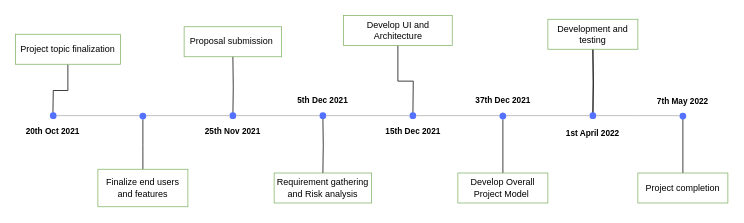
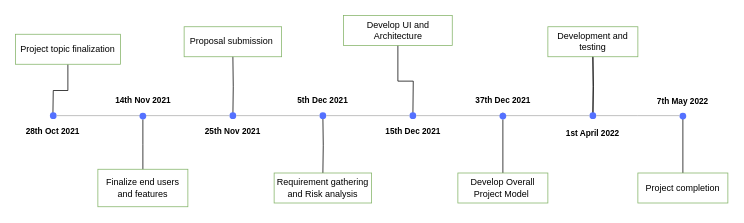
  <mxCell id="0" />
  <mxCell id="1" parent="0" />
  <mxCell id="2" style="edgeStyle=orthogonalEdgeStyle;rounded=0;orthogonalLoop=1;jettySize=auto;html=1;endArrow=none;endFill=0;" parent="1" target="11" edge="1"><mxGeometry relative="1" as="geometry"><mxPoint x="70" y="95" as="targetPoint" /><mxPoint x="70" y="155" as="sourcePoint" /></mxGeometry></mxCell>
  <mxCell id="3" style="edgeStyle=orthogonalEdgeStyle;rounded=0;orthogonalLoop=1;jettySize=auto;html=1;endArrow=none;endFill=0;" parent="1" source="39" edge="1"><mxGeometry relative="1" as="geometry"><mxPoint x="190" y="225" as="targetPoint" /><mxPoint x="190" y="155" as="sourcePoint" /></mxGeometry></mxCell>
  <mxCell id="4" style="edgeStyle=orthogonalEdgeStyle;rounded=0;orthogonalLoop=1;jettySize=auto;html=1;endArrow=none;endFill=0;entryX=0.5;entryY=1;entryDx=0;entryDy=0;" parent="1" target="13" edge="1"><mxGeometry relative="1" as="geometry"><mxPoint x="310" y="85" as="targetPoint" /><mxPoint x="310" y="155" as="sourcePoint" /></mxGeometry></mxCell>
  <mxCell id="5" style="edgeStyle=orthogonalEdgeStyle;rounded=0;orthogonalLoop=1;jettySize=auto;html=1;endArrow=none;endFill=0;entryX=0.5;entryY=0;entryDx=0;entryDy=0;" parent="1" target="14" edge="1"><mxGeometry relative="1" as="geometry"><mxPoint x="430" y="225" as="targetPoint" /><Array as="points" /><mxPoint x="430" y="155" as="sourcePoint" /></mxGeometry></mxCell>
  <mxCell id="6" style="edgeStyle=orthogonalEdgeStyle;rounded=0;orthogonalLoop=1;jettySize=auto;html=1;endArrow=none;endFill=0;entryX=0.5;entryY=1;entryDx=0;entryDy=0;" parent="1" target="15" edge="1"><mxGeometry relative="1" as="geometry"><mxPoint x="550" y="95" as="targetPoint" /><mxPoint x="550" y="155" as="sourcePoint" /></mxGeometry></mxCell>
  <mxCell id="7" style="edgeStyle=orthogonalEdgeStyle;rounded=0;orthogonalLoop=1;jettySize=auto;html=1;endArrow=none;endFill=0;entryX=0.5;entryY=0;entryDx=0;entryDy=0;" parent="1" source="40" target="16" edge="1"><mxGeometry relative="1" as="geometry"><mxPoint x="670" y="205" as="targetPoint" /><mxPoint x="670" y="155" as="sourcePoint" /></mxGeometry></mxCell>
  <mxCell id="8" style="edgeStyle=orthogonalEdgeStyle;rounded=0;orthogonalLoop=1;jettySize=auto;html=1;endArrow=none;endFill=0;" parent="1" target="17" edge="1"><mxGeometry relative="1" as="geometry"><mxPoint x="790" y="95" as="targetPoint" /><mxPoint x="790" y="155" as="sourcePoint" /></mxGeometry></mxCell>
  <mxCell id="9" value="" style="edgeStyle=orthogonalEdgeStyle;rounded=0;orthogonalLoop=1;jettySize=auto;html=1;endArrow=none;endFill=0;" parent="1" target="17" edge="1"><mxGeometry relative="1" as="geometry"><mxPoint x="790" y="155" as="sourcePoint" /></mxGeometry></mxCell>
  <mxCell id="10" style="edgeStyle=orthogonalEdgeStyle;rounded=0;orthogonalLoop=1;jettySize=auto;html=1;endArrow=none;endFill=0;entryX=0.5;entryY=0;entryDx=0;entryDy=0;" parent="1" edge="1"><mxGeometry relative="1" as="geometry"><mxPoint x="910" y="230" as="targetPoint" /><mxPoint x="910" y="155" as="sourcePoint" /></mxGeometry></mxCell>
  <mxCell id="11" value="Project topic finalization" style="text;html=1;strokeColor=#82b366;fillColor=#ffffff;align=center;verticalAlign=middle;whiteSpace=wrap;rounded=0;" parent="1" vertex="1"><mxGeometry x="20" y="45" width="140" height="40" as="geometry" /></mxCell>
  <mxCell id="12" value="Finalize end users and features" style="text;html=1;strokeColor=#82b366;fillColor=none;align=center;verticalAlign=middle;whiteSpace=wrap;rounded=0;" parent="1" vertex="1"><mxGeometry x="130" y="225" width="120" height="50" as="geometry" /></mxCell>
  <mxCell id="13" value="Proposal submission&amp;nbsp;" style="text;html=1;strokeColor=#82b366;fillColor=none;align=center;verticalAlign=middle;whiteSpace=wrap;rounded=0;" parent="1" vertex="1"><mxGeometry x="245" y="35" width="130" height="40" as="geometry" /></mxCell>
  <mxCell id="14" value="Requirement gathering and Risk analysis" style="text;html=1;strokeColor=#82b366;fillColor=none;align=center;verticalAlign=middle;whiteSpace=wrap;rounded=0;" parent="1" vertex="1"><mxGeometry x="365" y="230" width="130" height="40" as="geometry" /></mxCell>
  <mxCell id="15" value="Develop UI and Architecture" style="text;html=1;strokeColor=#82b366;fillColor=none;align=center;verticalAlign=middle;whiteSpace=wrap;rounded=0;" parent="1" vertex="1"><mxGeometry x="457.5" y="20" width="145" height="40" as="geometry" /></mxCell>
  <mxCell id="16" value="Develop Overall Project Model&amp;nbsp;" style="text;html=1;strokeColor=#82b366;fillColor=none;align=center;verticalAlign=middle;whiteSpace=wrap;rounded=0;" parent="1" vertex="1"><mxGeometry x="610" y="230" width="120" height="40" as="geometry" /></mxCell>
- <mxCell id="17" value="Development and testing" style="text;html=1;strokeColor=#82b366;fillColor=none;align=center;verticalAlign=middle;whiteSpace=wrap;rounded=0;" parent="1" vertex="1"><mxGeometry x="730" y="25" width="120" height="40" as="geometry" /></mxCell>
+ <mxCell id="17" value="Development and testing" style="text;html=1;strokeColor=#82b366;fillColor=none;align=center;verticalAlign=middle;whiteSpace=wrap;rounded=0;" parent="1" vertex="1"><mxGeometry x="730" y="35" width="120" height="40" as="geometry" /></mxCell>
  <mxCell id="18" value="Project completion" style="text;html=1;strokeColor=#82b366;fillColor=none;align=center;verticalAlign=middle;whiteSpace=wrap;rounded=0;" parent="1" vertex="1"><mxGeometry x="850" y="230" width="120" height="40" as="geometry" /></mxCell>
- <mxCell id="19" value="20th Oct 2021" style="text;html=1;strokeColor=none;fillColor=none;align=center;verticalAlign=middle;whiteSpace=wrap;rounded=0;fontStyle=1;fontSize=11;" parent="1" vertex="1"><mxGeometry x="27" y="160" width="86" height="30" as="geometry" /></mxCell>
+ <mxCell id="19" value="28th Oct 2021" style="text;html=1;strokeColor=none;fillColor=none;align=center;verticalAlign=middle;whiteSpace=wrap;rounded=0;fontStyle=1;fontSize=11;" parent="1" vertex="1"><mxGeometry x="27" y="160" width="86" height="30" as="geometry" /></mxCell>
+ <mxCell id="20" value="14th Nov 2021" style="text;html=1;strokeColor=none;fillColor=none;align=center;verticalAlign=middle;whiteSpace=wrap;rounded=0;fontStyle=1;fontSize=11;" parent="1" vertex="1"><mxGeometry x="149.5" y="118" width="81" height="30" as="geometry" /></mxCell>
  <mxCell id="21" value="25th Nov 2021" style="text;html=1;strokeColor=none;fillColor=none;align=center;verticalAlign=middle;whiteSpace=wrap;rounded=0;fontStyle=1;fontSize=11;" parent="1" vertex="1"><mxGeometry x="267" y="160" width="86" height="30" as="geometry" /></mxCell>
  <mxCell id="22" value="5th Dec 2021" style="text;html=1;strokeColor=none;fillColor=none;align=center;verticalAlign=middle;whiteSpace=wrap;rounded=0;fontStyle=1;fontSize=11;" parent="1" vertex="1"><mxGeometry x="385" y="118" width="90" height="30" as="geometry" /></mxCell>
  <mxCell id="23" value="15th Dec 2021" style="text;html=1;strokeColor=none;fillColor=none;align=center;verticalAlign=middle;whiteSpace=wrap;rounded=0;fontStyle=1;fontSize=11;" parent="1" vertex="1"><mxGeometry x="503.5" y="160" width="93" height="30" as="geometry" /></mxCell>
  <mxCell id="24" value="37th Dec 2021" style="text;html=1;strokeColor=none;fillColor=none;align=center;verticalAlign=middle;whiteSpace=wrap;rounded=0;fontStyle=1;fontSize=11;" parent="1" vertex="1"><mxGeometry x="629.5" y="118" width="81" height="30" as="geometry" /></mxCell>
  <mxCell id="25" value="1st April 2022" style="text;html=1;strokeColor=none;fillColor=none;align=center;verticalAlign=middle;whiteSpace=wrap;rounded=0;fontStyle=1;fontSize=11;" parent="1" vertex="1"><mxGeometry x="745" y="162" width="90" height="30" as="geometry" /></mxCell>
  <mxCell id="26" value="7th May 2022" style="text;html=1;strokeColor=none;fillColor=none;align=center;verticalAlign=middle;whiteSpace=wrap;rounded=0;fontStyle=1;fontSize=11;" parent="1" vertex="1"><mxGeometry x="863" y="119" width="94" height="30" as="geometry" /></mxCell>
  <mxCell id="27" value="" style="ellipse;whiteSpace=wrap;html=1;aspect=fixed;strokeWidth=1;fillColor=#5471FF;strokeColor=none;" vertex="1" parent="1"><mxGeometry x="66" y="149" width="9" height="9" as="geometry" /></mxCell>
  <mxCell id="28" value="" style="ellipse;whiteSpace=wrap;html=1;aspect=fixed;strokeWidth=1;fillColor=#5471FF;strokeColor=none;" vertex="1" parent="1"><mxGeometry x="305.5" y="149" width="9" height="9" as="geometry" /></mxCell>
  <mxCell id="29" style="edgeStyle=orthogonalEdgeStyle;rounded=0;orthogonalLoop=1;jettySize=auto;html=1;endArrow=none;endFill=0;strokeWidth=1;fillColor=#f5f5f5;strokeColor=#ABABAB;" edge="1" parent="1" source="27" target="28"><mxGeometry relative="1" as="geometry"><mxPoint x="75" y="153.483" as="sourcePoint" /><mxPoint x="1030" y="155" as="targetPoint" /></mxGeometry></mxCell>
  <mxCell id="30" value="" style="ellipse;whiteSpace=wrap;html=1;aspect=fixed;strokeWidth=1;fillColor=#5471FF;strokeColor=none;" vertex="1" parent="1"><mxGeometry x="425.5" y="149" width="9" height="9" as="geometry" /></mxCell>
  <mxCell id="31" style="edgeStyle=orthogonalEdgeStyle;rounded=0;orthogonalLoop=1;jettySize=auto;html=1;endArrow=none;endFill=0;strokeWidth=1;fillColor=#f5f5f5;strokeColor=#ABABAB;" edge="1" parent="1" source="28" target="30"><mxGeometry relative="1" as="geometry"><mxPoint x="314.5" y="153.483" as="sourcePoint" /><mxPoint x="1030" y="155" as="targetPoint" /></mxGeometry></mxCell>
  <mxCell id="32" style="edgeStyle=orthogonalEdgeStyle;rounded=0;orthogonalLoop=1;jettySize=auto;html=1;endArrow=none;endFill=0;entryX=0.5;entryY=0;entryDx=0;entryDy=0;" edge="1" parent="1" target="40"><mxGeometry relative="1" as="geometry"><mxPoint x="670" y="230" as="targetPoint" /><mxPoint x="670" y="155" as="sourcePoint" /></mxGeometry></mxCell>
  <mxCell id="33" value="" style="ellipse;whiteSpace=wrap;html=1;aspect=fixed;strokeWidth=1;fillColor=#5471FF;strokeColor=none;" vertex="1" parent="1"><mxGeometry x="545.5" y="149" width="9" height="9" as="geometry" /></mxCell>
  <mxCell id="34" style="edgeStyle=orthogonalEdgeStyle;rounded=0;orthogonalLoop=1;jettySize=auto;html=1;endArrow=none;endFill=0;strokeWidth=1;fillColor=#f5f5f5;strokeColor=#ABABAB;" edge="1" parent="1" source="30" target="33"><mxGeometry relative="1" as="geometry"><mxPoint x="434.5" y="153.483" as="sourcePoint" /><mxPoint x="1030" y="155" as="targetPoint" /></mxGeometry></mxCell>
  <mxCell id="35" value="" style="ellipse;whiteSpace=wrap;html=1;aspect=fixed;strokeWidth=1;fillColor=#5471FF;strokeColor=none;" vertex="1" parent="1"><mxGeometry x="785.5" y="149" width="9" height="9" as="geometry" /></mxCell>
  <mxCell id="36" style="edgeStyle=orthogonalEdgeStyle;rounded=0;orthogonalLoop=1;jettySize=auto;html=1;endArrow=none;endFill=0;strokeWidth=1;fillColor=#f5f5f5;strokeColor=#ABABAB;" edge="1" parent="1" source="33" target="35"><mxGeometry relative="1" as="geometry"><mxPoint x="554.5" y="153.483" as="sourcePoint" /><mxPoint x="1030" y="155" as="targetPoint" /></mxGeometry></mxCell>
  <mxCell id="37" value="" style="ellipse;whiteSpace=wrap;html=1;aspect=fixed;strokeWidth=1;fillColor=#5471FF;strokeColor=none;" vertex="1" parent="1"><mxGeometry x="905.5" y="149.5" width="9" height="9" as="geometry" /></mxCell>
  <mxCell id="38" style="edgeStyle=orthogonalEdgeStyle;rounded=0;orthogonalLoop=1;jettySize=auto;html=1;endArrow=none;endFill=0;strokeWidth=1;fillColor=#f5f5f5;strokeColor=#ABABAB;" edge="1" parent="1" source="35" target="37"><mxGeometry relative="1" as="geometry"><mxPoint x="794.5" y="153.483" as="sourcePoint" /><mxPoint x="1030" y="155" as="targetPoint" /><Array as="points"><mxPoint x="850" y="153" /><mxPoint x="910" y="153" /></Array></mxGeometry></mxCell>
  <mxCell id="39" value="" style="ellipse;whiteSpace=wrap;html=1;aspect=fixed;strokeWidth=1;fillColor=#5471FF;strokeColor=none;" vertex="1" parent="1"><mxGeometry x="185.5" y="149.5" width="9" height="9" as="geometry" /></mxCell>
  <mxCell id="40" value="" style="ellipse;whiteSpace=wrap;html=1;aspect=fixed;strokeWidth=1;fillColor=#5471FF;strokeColor=none;" vertex="1" parent="1"><mxGeometry x="665.5" y="149.5" width="9" height="9" as="geometry" /></mxCell>
